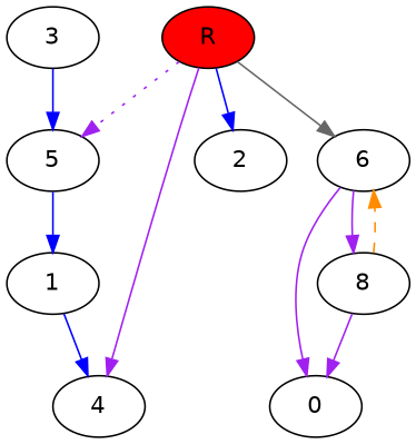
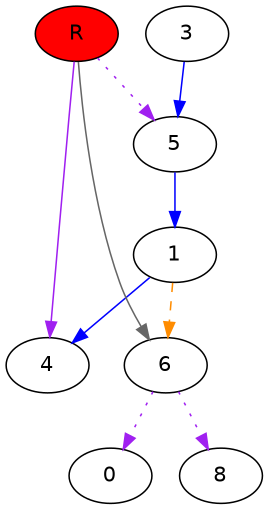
  digraph {
    fontname="DejaVu Sans"
    node [fontname="DejaVu Sans"]
    edge [color=purple fontname="DejaVu Sans" style=solid]
    3
    5
    1
    n4 [label=0]
    6
    8
    4
    R [fillcolor="#ff0000" style=filled]
-   2
    3 -> 5 [color=blue]
    5 -> 1 [color=blue]
    1 -> 4 [color=blue]
-   6 -> n4
-   6 -> 8
-   8 -> n4
-   8 -> 6 [color=darkorange style=dashed]
+   6 -> n4 [style=dotted]
+   6 -> 8 [style=dotted]
+   1 -> 6 [color=darkorange style=dashed]
    R -> 5 [style=dotted]
    R -> 6 [color=gray40]
    R -> 4
-   R -> 2 [color=blue]
  }
